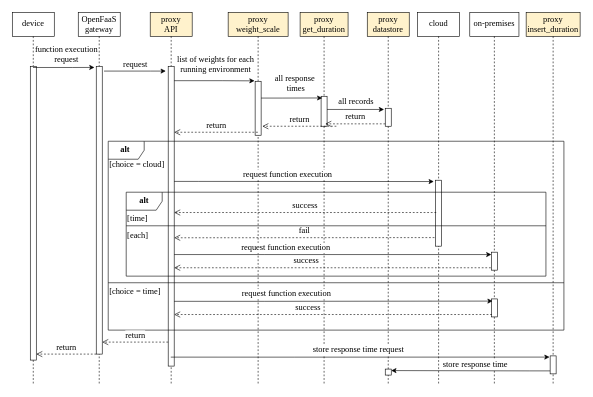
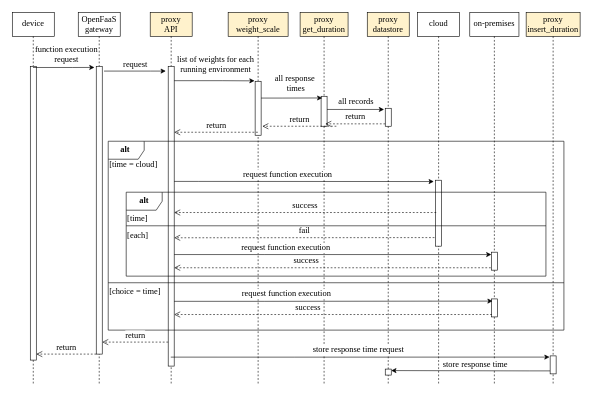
  <mxCell id="0" />
  <mxCell id="1" parent="0" />
  <mxCell id="2" value="proxy&lt;br style=&quot;font-size: 14px&quot;&gt;get_duration" style="shape=umlLifeline;perimeter=lifelinePerimeter;whiteSpace=wrap;html=1;container=1;collapsible=0;recursiveResize=0;outlineConnect=0;fontFamily=Libertine;strokeWidth=1;fillColor=#fff2cc;strokeColor=#000000;fontSize=14;" parent="1" vertex="1"><mxGeometry x="500" y="20" width="80" height="620" as="geometry" /></mxCell>
  <mxCell id="3" value="" style="html=1;points=[];perimeter=orthogonalPerimeter;fontFamily=Libertine;fontSize=14;" parent="2" vertex="1"><mxGeometry x="35" y="140" width="10" height="50" as="geometry" /></mxCell>
  <mxCell id="4" value="proxy&lt;br style=&quot;font-size: 14px;&quot;&gt;datastore" style="shape=umlLifeline;perimeter=lifelinePerimeter;whiteSpace=wrap;html=1;container=1;collapsible=0;recursiveResize=0;outlineConnect=0;fontFamily=Libertine;strokeWidth=1;fillColor=#fff2cc;strokeColor=#000000;fontSize=14;" parent="1" vertex="1"><mxGeometry x="612" y="20" width="70" height="620" as="geometry" /></mxCell>
  <mxCell id="5" value="" style="html=1;points=[];perimeter=orthogonalPerimeter;fontFamily=Libertine;fontSize=14;" parent="4" vertex="1"><mxGeometry x="30" y="160" width="10" height="30" as="geometry" /></mxCell>
  <mxCell id="6" value="" style="html=1;points=[];perimeter=orthogonalPerimeter;fontFamily=Libertine;fontSize=14;" parent="4" vertex="1"><mxGeometry x="30" y="595" width="10" height="10" as="geometry" /></mxCell>
  <mxCell id="7" value="device" style="shape=umlLifeline;perimeter=lifelinePerimeter;whiteSpace=wrap;html=1;container=1;collapsible=0;recursiveResize=0;outlineConnect=0;fontFamily=Libertine;fontSize=14;" parent="1" vertex="1"><mxGeometry x="20" y="20" width="70" height="620" as="geometry" /></mxCell>
  <mxCell id="8" value="" style="html=1;points=[];perimeter=orthogonalPerimeter;fontFamily=Libertine;fontSize=14;" parent="7" vertex="1"><mxGeometry x="30" y="90" width="10" height="490" as="geometry" /></mxCell>
  <mxCell id="9" value="OpenFaaS&lt;br style=&quot;font-size: 14px;&quot;&gt;gateway" style="shape=umlLifeline;perimeter=lifelinePerimeter;whiteSpace=wrap;html=1;container=1;collapsible=0;recursiveResize=0;outlineConnect=0;fontFamily=Libertine;fontSize=14;" parent="1" vertex="1"><mxGeometry x="130" y="20" width="70" height="620" as="geometry" /></mxCell>
  <mxCell id="10" value="" style="html=1;points=[];perimeter=orthogonalPerimeter;fontFamily=Libertine;fontSize=14;" parent="9" vertex="1"><mxGeometry x="30" y="90" width="10" height="480" as="geometry" /></mxCell>
  <mxCell id="11" value="proxy&lt;br style=&quot;font-size: 14px;&quot;&gt;API" style="shape=umlLifeline;perimeter=lifelinePerimeter;whiteSpace=wrap;html=1;container=1;collapsible=0;recursiveResize=0;outlineConnect=0;fontFamily=Libertine;strokeWidth=1;fillColor=#fff2cc;strokeColor=#000000;fontSize=14;" parent="1" vertex="1"><mxGeometry x="250" y="20" width="70" height="620" as="geometry" /></mxCell>
  <mxCell id="12" value="" style="html=1;points=[];perimeter=orthogonalPerimeter;fontFamily=Libertine;fontSize=14;" parent="11" vertex="1"><mxGeometry x="30" y="90" width="10" height="500" as="geometry" /></mxCell>
  <mxCell id="13" value="fail" style="html=1;verticalAlign=bottom;endArrow=open;dashed=1;endSize=8;exitX=-0.194;exitY=0.87;exitDx=0;exitDy=0;exitPerimeter=0;fontFamily=Libertine;fontSize=14;" parent="11" edge="1" source="17"><mxGeometry relative="1" as="geometry"><mxPoint x="531" y="375.98" as="sourcePoint" /><mxPoint x="40" y="376" as="targetPoint" /></mxGeometry></mxCell>
  <mxCell id="14" value="proxy&lt;br style=&quot;font-size: 14px;&quot;&gt;weight_scale" style="shape=umlLifeline;perimeter=lifelinePerimeter;whiteSpace=wrap;html=1;container=1;collapsible=0;recursiveResize=0;outlineConnect=0;fontFamily=Libertine;strokeWidth=1;fillColor=#fff2cc;strokeColor=#000000;fontSize=14;" parent="1" vertex="1"><mxGeometry x="380" y="20" width="100" height="620" as="geometry" /></mxCell>
  <mxCell id="15" value="" style="html=1;points=[];perimeter=orthogonalPerimeter;fontFamily=Libertine;fontSize=14;" parent="14" vertex="1"><mxGeometry x="45" y="115" width="10" height="90" as="geometry" /></mxCell>
  <mxCell id="16" value="cloud" style="shape=umlLifeline;perimeter=lifelinePerimeter;whiteSpace=wrap;html=1;container=1;collapsible=0;recursiveResize=0;outlineConnect=0;fontFamily=Libertine;fontSize=14;" parent="1" vertex="1"><mxGeometry x="696" y="20" width="70" height="620" as="geometry" /></mxCell>
  <mxCell id="17" value="" style="html=1;points=[];perimeter=orthogonalPerimeter;fontFamily=Libertine;fontSize=14;" parent="16" vertex="1"><mxGeometry x="30" y="280" width="10" height="110" as="geometry" /></mxCell>
  <mxCell id="18" value="on-premises" style="shape=umlLifeline;perimeter=lifelinePerimeter;whiteSpace=wrap;html=1;container=1;collapsible=0;recursiveResize=0;outlineConnect=0;fontFamily=Libertine;fontSize=14;" parent="1" vertex="1"><mxGeometry x="783" y="20" width="82" height="620" as="geometry" /></mxCell>
  <mxCell id="19" value="" style="html=1;points=[];perimeter=orthogonalPerimeter;fontFamily=Libertine;fontSize=14;" parent="18" vertex="1"><mxGeometry x="36" y="400" width="10" height="30" as="geometry" /></mxCell>
  <mxCell id="20" value="" style="html=1;points=[];perimeter=orthogonalPerimeter;fontFamily=Libertine;fontSize=14;" parent="18" vertex="1"><mxGeometry x="36" y="478" width="10" height="30" as="geometry" /></mxCell>
  <mxCell id="21" value="proxy&lt;br style=&quot;font-size: 14px;&quot;&gt;insert_duration" style="shape=umlLifeline;perimeter=ellipsePerimeter;whiteSpace=wrap;html=1;container=1;collapsible=0;recursiveResize=0;outlineConnect=0;allowArrows=1;portConstraintRotation=0;noLabel=0;resizeHeight=0;autosize=0;fontFamily=Libertine;fillColor=#fff2cc;strokeColor=#000000;fontSize=14;" parent="1" vertex="1"><mxGeometry x="877" y="20" width="90" height="620" as="geometry" /></mxCell>
  <mxCell id="22" value="&lt;b&gt;alt&lt;/b&gt;" style="shape=umlFrame;whiteSpace=wrap;html=1;fontFamily=Libertine;fontSize=14;" parent="1" vertex="1"><mxGeometry x="210" y="320" width="700" height="140" as="geometry" /></mxCell>
  <mxCell id="23" value="" style="group;strokeColor=none;fillColor=none;fontFamily=Libertine;fontSize=14;fontStyle=0" parent="1" vertex="1" connectable="0"><mxGeometry x="180" y="235" width="760" height="315" as="geometry" /></mxCell>
  <mxCell id="24" value="" style="group;fontFamily=Libertine;fontSize=14;" parent="23" vertex="1" connectable="0"><mxGeometry width="760" height="315" as="geometry" /></mxCell>
  <mxCell id="25" value="&lt;b&gt;alt&amp;nbsp;&lt;/b&gt;" style="shape=umlFrame;whiteSpace=wrap;html=1;fontFamily=Libertine;fontSize=14;" parent="24" vertex="1"><mxGeometry width="760" height="315" as="geometry" /></mxCell>
  <mxCell id="26" value="" style="group;fontFamily=Libertine;fontSize=14;" parent="24" vertex="1" connectable="0"><mxGeometry y="25" width="90" height="238" as="geometry" /></mxCell>
- <mxCell id="27" value="[choice = cloud]" style="text;html=1;fontFamily=Libertine;fontSize=14;" parent="26" vertex="1"><mxGeometry width="90" height="30" as="geometry" /></mxCell>
+ <mxCell id="27" value="[time = cloud]" style="text;html=1;fontFamily=Libertine;fontSize=14;" parent="26" vertex="1"><mxGeometry width="90" height="30" as="geometry" /></mxCell>
  <mxCell id="28" value="[choice = time]" style="text;html=1;fontFamily=Libertine;fontSize=14;" parent="24" vertex="1"><mxGeometry y="237" width="90" height="30" as="geometry" /></mxCell>
  <mxCell id="29" value="function execution&lt;br&gt;request" style="edgeStyle=orthogonalEdgeStyle;rounded=0;orthogonalLoop=1;jettySize=auto;html=1;entryX=-0.3;entryY=0.004;entryDx=0;entryDy=0;entryPerimeter=0;fontFamily=Libertine;fontSize=14;labelBackgroundColor=none;" parent="1" source="7" target="10" edge="1"><mxGeometry x="0.278" y="24" relative="1" as="geometry"><Array as="points"><mxPoint x="120" y="112" /><mxPoint x="120" y="112" /></Array><mxPoint x="-10" y="2" as="offset" /></mxGeometry></mxCell>
  <mxCell id="30" value="store response time request" style="edgeStyle=orthogonalEdgeStyle;rounded=0;orthogonalLoop=1;jettySize=auto;html=1;entryX=-0.1;entryY=0.067;entryDx=0;entryDy=0;entryPerimeter=0;fontFamily=Libertine;fontSize=14;labelBackgroundColor=#ffffff;" parent="1" target="33" edge="1"><mxGeometry x="-0.005" y="12" relative="1" as="geometry"><Array as="points"><mxPoint x="490" y="595" /><mxPoint x="490" y="595" /></Array><mxPoint x="-1" as="offset" /><mxPoint x="284.324" y="595.059" as="sourcePoint" /></mxGeometry></mxCell>
  <mxCell id="31" style="edgeStyle=orthogonalEdgeStyle;rounded=0;orthogonalLoop=1;jettySize=auto;html=1;entryX=1;entryY=0.25;entryDx=0;entryDy=0;entryPerimeter=0;fontFamily=Libertine;fontSize=14;" parent="1" source="33" target="6" edge="1"><mxGeometry relative="1" as="geometry"><Array as="points"><mxPoint x="882" y="618" /><mxPoint x="882" y="618" /></Array></mxGeometry></mxCell>
  <mxCell id="32" value="store response time" style="text;html=1;align=center;verticalAlign=middle;resizable=0;points=[];labelBackgroundColor=#ffffff;fontFamily=Libertine;fontSize=14;" parent="31" vertex="1" connectable="0"><mxGeometry x="-0.087" y="1" relative="1" as="geometry"><mxPoint x="-4" y="-10.85" as="offset" /></mxGeometry></mxCell>
  <mxCell id="33" value="" style="html=1;points=[];perimeter=orthogonalPerimeter;fontFamily=Libertine;fontSize=14;" parent="1" vertex="1"><mxGeometry x="917" y="593" width="10" height="30" as="geometry" /></mxCell>
  <mxCell id="34" value="request" style="edgeStyle=orthogonalEdgeStyle;rounded=0;orthogonalLoop=1;jettySize=auto;html=1;entryX=-0.4;entryY=0.002;entryDx=0;entryDy=0;entryPerimeter=0;fontFamily=Libertine;fontSize=14;" parent="1" edge="1"><mxGeometry x="-0.001" y="11" relative="1" as="geometry"><mxPoint x="1" as="offset" /><mxPoint x="173" y="118" as="sourcePoint" /><mxPoint x="276" y="118" as="targetPoint" /><Array as="points"><mxPoint x="250" y="118" /><mxPoint x="250" y="118" /></Array></mxGeometry></mxCell>
  <mxCell id="35" value="list of weights for each &lt;br style=&quot;font-size: 14px&quot;&gt;running environment" style="edgeStyle=orthogonalEdgeStyle;rounded=0;orthogonalLoop=1;jettySize=auto;html=1;entryX=-0.1;entryY=-0.008;entryDx=0;entryDy=0;entryPerimeter=0;fontFamily=Libertine;fontSize=14;labelBackgroundColor=none;" parent="1" source="12" target="15" edge="1"><mxGeometry x="0.03" y="27" relative="1" as="geometry"><Array as="points"><mxPoint x="370" y="134" /><mxPoint x="370" y="134" /></Array><mxPoint as="offset" /></mxGeometry></mxCell>
  <mxCell id="36" value="return" style="html=1;verticalAlign=bottom;endArrow=open;dashed=1;endSize=8;fontFamily=Libertine;fontSize=14;" parent="1" source="14" edge="1"><mxGeometry relative="1" as="geometry"><mxPoint x="420" y="250" as="sourcePoint" /><mxPoint x="290" y="220" as="targetPoint" /><Array as="points"><mxPoint x="370" y="220" /></Array></mxGeometry></mxCell>
  <mxCell id="37" value="return" style="html=1;verticalAlign=bottom;endArrow=open;dashed=1;endSize=8;exitX=-0.2;exitY=0.908;exitDx=0;exitDy=0;exitPerimeter=0;fontFamily=Libertine;fontSize=14;" parent="1" edge="1"><mxGeometry relative="1" as="geometry"><mxPoint x="560.5" y="210" as="sourcePoint" /><mxPoint x="437" y="210" as="targetPoint" /></mxGeometry></mxCell>
  <mxCell id="38" value="all response&lt;br&gt;&amp;nbsp;times" style="edgeStyle=orthogonalEdgeStyle;rounded=0;orthogonalLoop=1;jettySize=auto;html=1;entryX=0.2;entryY=0.057;entryDx=0;entryDy=0;entryPerimeter=0;fontFamily=Libertine;fontSize=14;" parent="1" source="15" target="3" edge="1"><mxGeometry x="0.099" y="24" relative="1" as="geometry"><Array as="points"><mxPoint x="470" y="163" /><mxPoint x="470" y="163" /></Array><mxPoint as="offset" /></mxGeometry></mxCell>
  <mxCell id="39" value="all records" style="edgeStyle=orthogonalEdgeStyle;rounded=0;orthogonalLoop=1;jettySize=auto;html=1;entryX=-0.2;entryY=0.067;entryDx=0;entryDy=0;entryPerimeter=0;fontFamily=Libertine;fontSize=14;" parent="1" source="3" target="5" edge="1"><mxGeometry x="0.02" y="12" relative="1" as="geometry"><Array as="points"><mxPoint x="572" y="182" /><mxPoint x="572" y="182" /></Array><mxPoint as="offset" /></mxGeometry></mxCell>
  <mxCell id="40" value="return" style="html=1;verticalAlign=bottom;endArrow=open;dashed=1;endSize=8;fontFamily=Libertine;fontSize=14;" parent="1" edge="1"><mxGeometry relative="1" as="geometry"><mxPoint x="642" y="206" as="sourcePoint" /><mxPoint x="542" y="206" as="targetPoint" /></mxGeometry></mxCell>
  <mxCell id="41" value="" style="line;strokeWidth=1;fillColor=none;align=left;verticalAlign=middle;spacingTop=-1;spacingLeft=3;spacingRight=3;rotatable=0;labelPosition=right;points=[];portConstraint=eastwest;fontFamily=Libertine;fontSize=14;" parent="1" vertex="1"><mxGeometry x="180" y="467" width="760" height="8" as="geometry" /></mxCell>
  <mxCell id="42" style="edgeStyle=orthogonalEdgeStyle;rounded=0;orthogonalLoop=1;jettySize=auto;html=1;entryX=-0.3;entryY=0.02;entryDx=0;entryDy=0;entryPerimeter=0;fontFamily=Libertine;fontSize=14;" parent="1" target="17" edge="1"><mxGeometry relative="1" as="geometry"><mxPoint x="290" y="302" as="sourcePoint" /><Array as="points"><mxPoint x="330" y="302" /><mxPoint x="330" y="302" /></Array></mxGeometry></mxCell>
  <mxCell id="43" value="request function execution" style="text;html=1;align=center;verticalAlign=middle;resizable=0;points=[];labelBackgroundColor=#ffffff;fontFamily=Libertine;fontSize=14;" parent="42" vertex="1" connectable="0"><mxGeometry x="-0.166" y="3" relative="1" as="geometry"><mxPoint x="7" y="-9.07" as="offset" /></mxGeometry></mxCell>
  <mxCell id="44" value="success" style="html=1;verticalAlign=bottom;endArrow=open;dashed=1;endSize=8;exitX=0.1;exitY=0.49;exitDx=0;exitDy=0;exitPerimeter=0;fontFamily=Libertine;fontSize=14;" parent="1" source="17" target="12" edge="1"><mxGeometry relative="1" as="geometry"><mxPoint x="780" y="370" as="sourcePoint" /><mxPoint x="700" y="370" as="targetPoint" /></mxGeometry></mxCell>
  <mxCell id="45" value="[time]" style="text;html=1;fontFamily=Libertine;fontSize=14;" parent="1" vertex="1"><mxGeometry x="210" y="350" width="90" height="30" as="geometry" /></mxCell>
  <mxCell id="46" value="" style="line;strokeWidth=1;fillColor=none;align=left;verticalAlign=middle;spacingTop=-1;spacingLeft=3;spacingRight=3;rotatable=0;labelPosition=right;points=[];portConstraint=eastwest;fontFamily=Libertine;fontSize=14;" parent="1" vertex="1"><mxGeometry x="210" y="372" width="700" height="8" as="geometry" /></mxCell>
  <mxCell id="47" value="[each]" style="text;html=1;fontFamily=Libertine;fontSize=14;" parent="1" vertex="1"><mxGeometry x="210" y="377.5" width="90" height="30" as="geometry" /></mxCell>
  <mxCell id="48" style="edgeStyle=orthogonalEdgeStyle;rounded=0;orthogonalLoop=1;jettySize=auto;html=1;entryX=0;entryY=0.133;entryDx=0;entryDy=0;entryPerimeter=0;fontFamily=Libertine;fontSize=14;" parent="1" source="12" target="19" edge="1"><mxGeometry relative="1" as="geometry"><Array as="points"><mxPoint x="440" y="424" /><mxPoint x="440" y="424" /></Array></mxGeometry></mxCell>
  <mxCell id="49" value="request function execution" style="text;html=1;align=center;verticalAlign=middle;resizable=0;points=[];labelBackgroundColor=#ffffff;fontFamily=Libertine;fontSize=14;" parent="48" vertex="1" connectable="0"><mxGeometry x="-0.214" relative="1" as="geometry"><mxPoint x="-22" y="-11" as="offset" /></mxGeometry></mxCell>
  <mxCell id="50" value="success" style="html=1;verticalAlign=bottom;endArrow=open;dashed=1;endSize=8;exitX=-0.1;exitY=0.867;exitDx=0;exitDy=0;exitPerimeter=0;fontFamily=Libertine;fontSize=14;" parent="1" source="19" target="12" edge="1"><mxGeometry x="0.168" relative="1" as="geometry"><mxPoint x="430" y="440" as="sourcePoint" /><mxPoint x="350" y="440" as="targetPoint" /><mxPoint as="offset" /></mxGeometry></mxCell>
  <mxCell id="51" style="edgeStyle=orthogonalEdgeStyle;rounded=0;orthogonalLoop=1;jettySize=auto;html=1;fontFamily=Libertine;fontSize=14;entryX=0.206;entryY=0.12;entryDx=0;entryDy=0;entryPerimeter=0;" parent="1" source="12" target="20" edge="1"><mxGeometry relative="1" as="geometry"><Array as="points"><mxPoint x="440" y="502" /><mxPoint x="440" y="502" /></Array></mxGeometry></mxCell>
  <mxCell id="52" value="request function execution" style="text;html=1;align=center;verticalAlign=middle;resizable=0;points=[];labelBackgroundColor=#ffffff;fontFamily=Libertine;fontSize=14;" parent="51" vertex="1" connectable="0"><mxGeometry x="-0.24" y="3" relative="1" as="geometry"><mxPoint x="-15" y="-9" as="offset" /></mxGeometry></mxCell>
  <mxCell id="53" value="success" style="html=1;verticalAlign=bottom;endArrow=open;dashed=1;endSize=8;fontFamily=Libertine;fontSize=14;" parent="1" edge="1"><mxGeometry x="0.158" relative="1" as="geometry"><mxPoint x="820" y="524" as="sourcePoint" /><mxPoint x="290" y="523.99" as="targetPoint" /><mxPoint as="offset" /></mxGeometry></mxCell>
  <mxCell id="54" value="return" style="html=1;verticalAlign=bottom;endArrow=open;dashed=1;endSize=8;fontFamily=Libertine;fontSize=14;" parent="1" edge="1"><mxGeometry relative="1" as="geometry"><mxPoint x="280" y="570" as="sourcePoint" /><mxPoint x="170" y="570" as="targetPoint" /></mxGeometry></mxCell>
  <mxCell id="55" value="return" style="html=1;verticalAlign=bottom;endArrow=open;dashed=1;endSize=8;fontFamily=Libertine;fontSize=14;" parent="1" edge="1"><mxGeometry relative="1" as="geometry"><mxPoint x="160" y="590" as="sourcePoint" /><mxPoint x="60" y="590" as="targetPoint" /></mxGeometry></mxCell>
